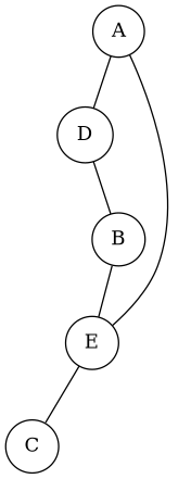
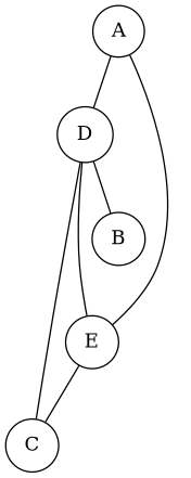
  graph {
    node [shape=circle]
    A [width=0.25]
    D [width=0.25]
    B [width=0.25]
    E [width=0.25]
    C [width=0.25]
    A -- D
    D -- B
-   B -- E
+   D -- E
    E -- A
    E -- C
+   C -- D
  }
